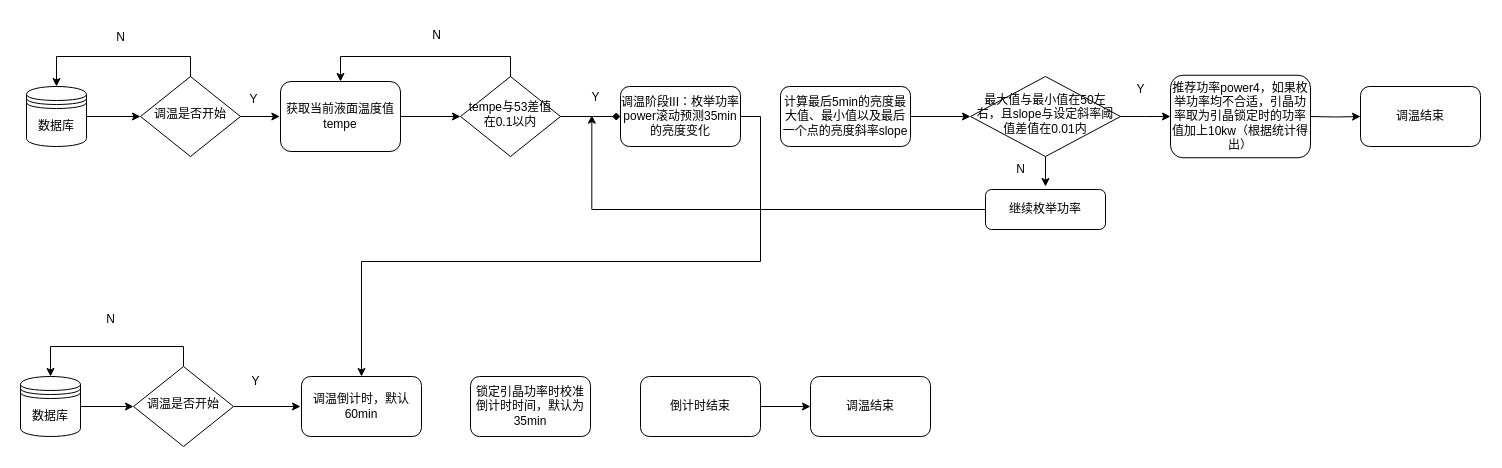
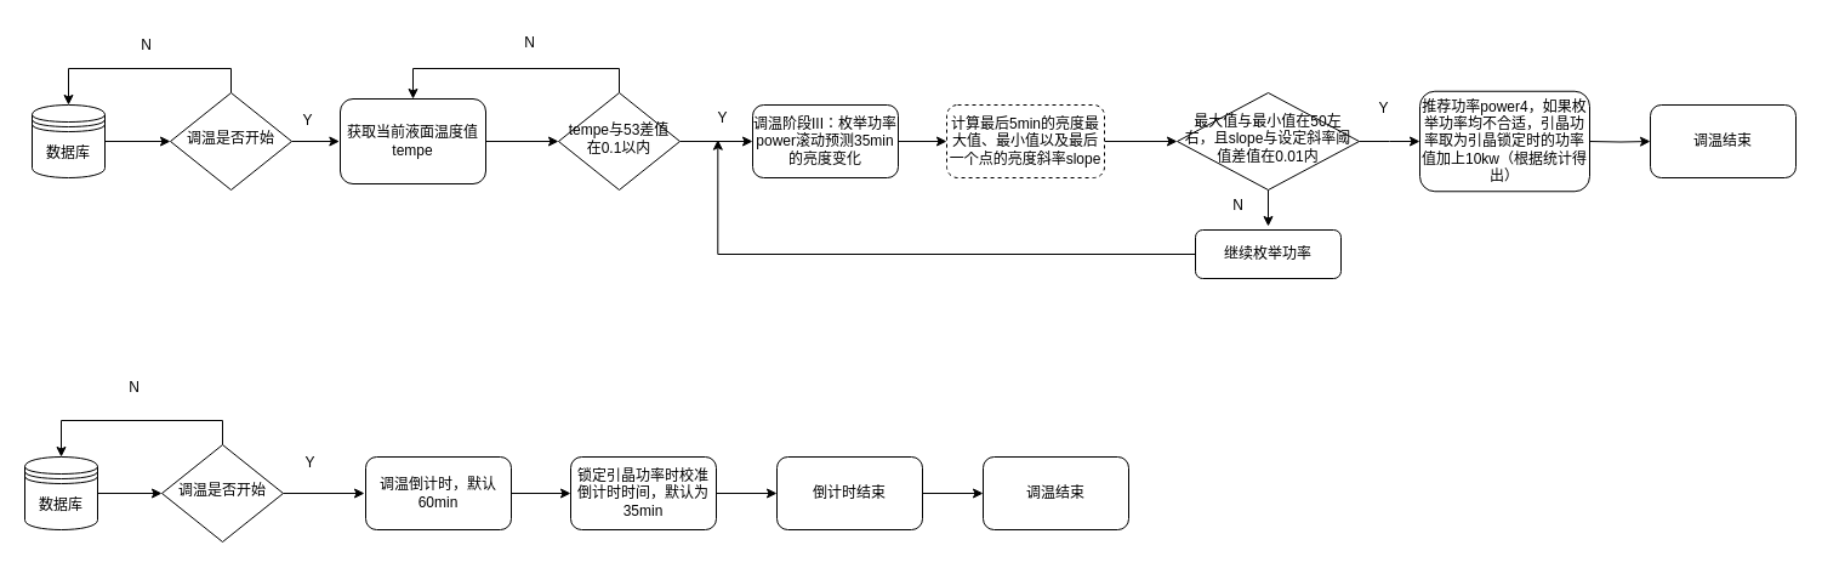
  <mxCell id="0" />
  <mxCell id="1" parent="0" />
  <mxCell id="2" style="edgeStyle=orthogonalEdgeStyle;rounded=0;orthogonalLoop=1;jettySize=auto;html=1;exitX=0.5;exitY=0;exitDx=0;exitDy=0;entryX=0.5;entryY=0;entryDx=0;entryDy=0;labelBackgroundColor=none;fontColor=default;" edge="1" parent="1" source="4" target="6"><mxGeometry relative="1" as="geometry" /></mxCell>
  <mxCell id="3" style="edgeStyle=orthogonalEdgeStyle;rounded=0;orthogonalLoop=1;jettySize=auto;html=1;exitX=1;exitY=0.5;exitDx=0;exitDy=0;labelBackgroundColor=none;fontColor=default;" edge="1" parent="1" source="4"><mxGeometry relative="1" as="geometry"><mxPoint x="279.333" y="116" as="targetPoint" /></mxGeometry></mxCell>
  <mxCell id="4" value="调温是否开始" style="rhombus;whiteSpace=wrap;html=1;shadow=0;fontFamily=Helvetica;fontSize=12;align=center;strokeWidth=1;spacing=6;spacingTop=-4;labelBackgroundColor=none;" vertex="1" parent="1"><mxGeometry x="140" y="76" width="100" height="80" as="geometry" /></mxCell>
  <mxCell id="5" style="edgeStyle=orthogonalEdgeStyle;rounded=0;orthogonalLoop=1;jettySize=auto;html=1;exitX=1;exitY=0.5;exitDx=0;exitDy=0;entryX=0;entryY=0.5;entryDx=0;entryDy=0;labelBackgroundColor=none;fontColor=default;" edge="1" parent="1" source="6" target="4"><mxGeometry relative="1" as="geometry" /></mxCell>
  <mxCell id="6" value="数据库" style="shape=datastore;whiteSpace=wrap;html=1;labelBackgroundColor=none;" vertex="1" parent="1"><mxGeometry x="26" y="86" width="60" height="60" as="geometry" /></mxCell>
  <mxCell id="7" value="N" style="text;html=1;align=center;verticalAlign=middle;resizable=0;points=[];autosize=1;strokeColor=none;fillColor=none;labelBackgroundColor=none;" vertex="1" parent="1"><mxGeometry x="106" y="24" width="27" height="26" as="geometry" /></mxCell>
  <mxCell id="8" value="Y" style="text;html=1;align=center;verticalAlign=middle;resizable=0;points=[];autosize=1;strokeColor=none;fillColor=none;labelBackgroundColor=none;" vertex="1" parent="1"><mxGeometry x="240" y="86" width="26" height="26" as="geometry" /></mxCell>
  <mxCell id="9" style="edgeStyle=orthogonalEdgeStyle;rounded=0;orthogonalLoop=1;jettySize=auto;html=1;exitX=1;exitY=0.5;exitDx=0;exitDy=0;entryX=0;entryY=0.5;entryDx=0;entryDy=0;" edge="1" parent="1" source="10" target="13"><mxGeometry relative="1" as="geometry" /></mxCell>
  <mxCell id="10" value="数据库" style="shape=datastore;whiteSpace=wrap;html=1;labelBackgroundColor=none;" vertex="1" parent="1"><mxGeometry x="20" y="376" width="60" height="60" as="geometry" /></mxCell>
  <mxCell id="11" style="edgeStyle=orthogonalEdgeStyle;rounded=0;orthogonalLoop=1;jettySize=auto;html=1;exitX=0.5;exitY=0;exitDx=0;exitDy=0;entryX=0.5;entryY=0;entryDx=0;entryDy=0;" edge="1" parent="1" source="13" target="10"><mxGeometry relative="1" as="geometry" /></mxCell>
  <mxCell id="12" style="edgeStyle=orthogonalEdgeStyle;rounded=0;orthogonalLoop=1;jettySize=auto;html=1;exitX=1;exitY=0.5;exitDx=0;exitDy=0;" edge="1" parent="1" source="13"><mxGeometry relative="1" as="geometry"><mxPoint x="300" y="406" as="targetPoint" /></mxGeometry></mxCell>
  <mxCell id="13" value="调温是否开始" style="rhombus;whiteSpace=wrap;html=1;shadow=0;fontFamily=Helvetica;fontSize=12;align=center;strokeWidth=1;spacing=6;spacingTop=-4;labelBackgroundColor=none;" vertex="1" parent="1"><mxGeometry x="133" y="366" width="100" height="80" as="geometry" /></mxCell>
  <mxCell id="14" value="N" style="text;html=1;align=center;verticalAlign=middle;resizable=0;points=[];autosize=1;strokeColor=none;fillColor=none;" vertex="1" parent="1"><mxGeometry x="95" y="304" width="30" height="30" as="geometry" /></mxCell>
  <mxCell id="15" value="Y" style="text;html=1;align=center;verticalAlign=middle;resizable=0;points=[];autosize=1;strokeColor=none;fillColor=none;" vertex="1" parent="1"><mxGeometry x="240" y="366" width="30" height="30" as="geometry" /></mxCell>
+ <mxCell id="16" style="edgeStyle=orthogonalEdgeStyle;rounded=0;orthogonalLoop=1;jettySize=auto;html=1;exitX=1;exitY=0.5;exitDx=0;exitDy=0;entryX=0;entryY=0.5;entryDx=0;entryDy=0;" edge="1" parent="1" source="17" target="19"><mxGeometry relative="1" as="geometry" /></mxCell>
  <mxCell id="17" value="调温倒计时，默认60min" style="rounded=1;whiteSpace=wrap;html=1;fontSize=12;glass=0;strokeWidth=1;shadow=0;labelBackgroundColor=none;" vertex="1" parent="1"><mxGeometry x="301" y="376" width="120" height="60" as="geometry" /></mxCell>
+ <mxCell id="18" style="edgeStyle=orthogonalEdgeStyle;rounded=0;orthogonalLoop=1;jettySize=auto;html=1;exitX=1;exitY=0.5;exitDx=0;exitDy=0;entryX=0;entryY=0.5;entryDx=0;entryDy=0;" edge="1" parent="1" source="19" target="21"><mxGeometry relative="1" as="geometry" /></mxCell>
  <mxCell id="19" value="锁定引晶功率时校准倒计时时间，默认为35min" style="rounded=1;whiteSpace=wrap;html=1;fontSize=12;glass=0;strokeWidth=1;shadow=0;labelBackgroundColor=none;" vertex="1" parent="1"><mxGeometry x="470" y="376" width="120" height="60" as="geometry" /></mxCell>
  <mxCell id="20" style="edgeStyle=orthogonalEdgeStyle;rounded=0;orthogonalLoop=1;jettySize=auto;html=1;exitX=1;exitY=0.5;exitDx=0;exitDy=0;entryX=0;entryY=0.5;entryDx=0;entryDy=0;" edge="1" parent="1" source="21" target="22"><mxGeometry relative="1" as="geometry" /></mxCell>
  <mxCell id="21" value="倒计时结束" style="rounded=1;whiteSpace=wrap;html=1;fontSize=12;glass=0;strokeWidth=1;shadow=0;labelBackgroundColor=none;" vertex="1" parent="1"><mxGeometry x="640" y="376" width="120" height="60" as="geometry" /></mxCell>
  <mxCell id="22" value="调温结束" style="rounded=1;whiteSpace=wrap;html=1;fontSize=12;glass=0;strokeWidth=1;shadow=0;labelBackgroundColor=none;" vertex="1" parent="1"><mxGeometry x="810" y="376" width="120" height="60" as="geometry" /></mxCell>
- <mxCell id="23" style="edgeStyle=orthogonalEdgeStyle;rounded=0;orthogonalLoop=1;jettySize=auto;html=1;exitX=1;exitY=0.5;exitDx=0;exitDy=0;entryX=0;entryY=0.5;entryDx=0;entryDy=0;labelBackgroundColor=none;fontColor=default;endArrow=diamond;" edge="1" parent="1" source="25" target="28"><mxGeometry relative="1" as="geometry" /></mxCell>
+ <mxCell id="23" style="edgeStyle=orthogonalEdgeStyle;rounded=0;orthogonalLoop=1;jettySize=auto;html=1;exitX=1;exitY=0.5;exitDx=0;exitDy=0;entryX=0;entryY=0.5;entryDx=0;entryDy=0;labelBackgroundColor=none;fontColor=default;" edge="1" parent="1" source="25" target="28"><mxGeometry relative="1" as="geometry" /></mxCell>
  <mxCell id="24" style="edgeStyle=orthogonalEdgeStyle;rounded=0;orthogonalLoop=1;jettySize=auto;html=1;exitX=0.5;exitY=0;exitDx=0;exitDy=0;entryX=0.5;entryY=0;entryDx=0;entryDy=0;" edge="1" parent="1" source="25" target="40"><mxGeometry relative="1" as="geometry" /></mxCell>
  <mxCell id="25" value="tempe与53差值在0.1以内" style="rhombus;whiteSpace=wrap;html=1;shadow=0;fontFamily=Helvetica;fontSize=12;align=center;strokeWidth=1;spacing=6;spacingTop=-4;labelBackgroundColor=none;" vertex="1" parent="1"><mxGeometry x="460" y="76" width="100" height="80" as="geometry" /></mxCell>
  <mxCell id="26" value="N" style="text;html=1;align=center;verticalAlign=middle;resizable=0;points=[];autosize=1;strokeColor=none;fillColor=none;labelBackgroundColor=none;" vertex="1" parent="1"><mxGeometry x="421" y="20" width="30" height="30" as="geometry" /></mxCell>
- <mxCell id="27" style="edgeStyle=orthogonalEdgeStyle;rounded=0;orthogonalLoop=1;jettySize=auto;html=1;exitX=1;exitY=0.5;exitDx=0;exitDy=0;" edge="1" parent="1" source="28" target="17"><mxGeometry relative="1" as="geometry" /></mxCell>
+ <mxCell id="27" style="edgeStyle=orthogonalEdgeStyle;rounded=0;orthogonalLoop=1;jettySize=auto;html=1;exitX=1;exitY=0.5;exitDx=0;exitDy=0;entryX=0;entryY=0.5;entryDx=0;entryDy=0;" edge="1" parent="1" source="28" target="31"><mxGeometry relative="1" as="geometry" /></mxCell>
  <mxCell id="28" value="调温阶段III：枚举功率power滚动预测35min的亮度变化" style="rounded=1;whiteSpace=wrap;html=1;fontSize=12;glass=0;strokeWidth=1;shadow=0;labelBackgroundColor=none;" vertex="1" parent="1"><mxGeometry x="620" y="86" width="120" height="60" as="geometry" /></mxCell>
  <mxCell id="29" value="Y" style="text;html=1;align=center;verticalAlign=middle;resizable=0;points=[];autosize=1;strokeColor=none;fillColor=none;labelBackgroundColor=none;" vertex="1" parent="1"><mxGeometry x="580" y="82" width="30" height="30" as="geometry" /></mxCell>
  <mxCell id="30" style="edgeStyle=orthogonalEdgeStyle;rounded=0;orthogonalLoop=1;jettySize=auto;html=1;exitX=1;exitY=0.5;exitDx=0;exitDy=0;" edge="1" parent="1" source="31" target="34"><mxGeometry relative="1" as="geometry" /></mxCell>
- <mxCell id="31" value="计算最后5min的亮度最大值、最小值以及最后一个点的亮度斜率slope" style="rounded=1;whiteSpace=wrap;html=1;fontSize=12;glass=0;strokeWidth=1;shadow=0;labelBackgroundColor=none;" vertex="1" parent="1"><mxGeometry x="780" y="86" width="130" height="60" as="geometry" /></mxCell>
+ <mxCell id="31" value="计算最后5min的亮度最大值、最小值以及最后一个点的亮度斜率slope" style="rounded=1;whiteSpace=wrap;html=1;fontSize=12;glass=0;strokeWidth=1;shadow=0;labelBackgroundColor=none;dashed=1;" vertex="1" parent="1"><mxGeometry x="780" y="86" width="130" height="60" as="geometry" /></mxCell>
  <mxCell id="32" style="edgeStyle=orthogonalEdgeStyle;rounded=0;orthogonalLoop=1;jettySize=auto;html=1;exitX=1;exitY=0.5;exitDx=0;exitDy=0;" edge="1" parent="1" source="34"><mxGeometry relative="1" as="geometry"><mxPoint x="1170" y="116" as="targetPoint" /></mxGeometry></mxCell>
  <mxCell id="33" style="edgeStyle=orthogonalEdgeStyle;rounded=0;orthogonalLoop=1;jettySize=auto;html=1;exitX=0.5;exitY=1;exitDx=0;exitDy=0;" edge="1" parent="1" source="34"><mxGeometry relative="1" as="geometry"><mxPoint x="1045" y="186" as="targetPoint" /><Array as="points"><mxPoint x="1045" y="186" /><mxPoint x="1045" y="186" /></Array></mxGeometry></mxCell>
  <mxCell id="34" value="最大值与最小值在50左右，且slope与设定斜率阈值差值在0.01内" style="rhombus;whiteSpace=wrap;html=1;shadow=0;fontFamily=Helvetica;fontSize=12;align=center;strokeWidth=1;spacing=6;spacingTop=-4;labelBackgroundColor=none;" vertex="1" parent="1"><mxGeometry x="970" y="76" width="150" height="80" as="geometry" /></mxCell>
  <mxCell id="35" style="edgeStyle=orthogonalEdgeStyle;rounded=0;orthogonalLoop=1;jettySize=auto;html=1;exitX=1;exitY=0.5;exitDx=0;exitDy=0;entryX=0;entryY=0.5;entryDx=0;entryDy=0;" edge="1" parent="1" target="36"><mxGeometry relative="1" as="geometry"><mxPoint x="1310" y="116" as="sourcePoint" /></mxGeometry></mxCell>
  <mxCell id="36" value="调温结束" style="rounded=1;whiteSpace=wrap;html=1;fontSize=12;glass=0;strokeWidth=1;shadow=0;labelBackgroundColor=none;" vertex="1" parent="1"><mxGeometry x="1360" y="86" width="120" height="60" as="geometry" /></mxCell>
  <mxCell id="37" value="继续枚举功率" style="rounded=1;whiteSpace=wrap;html=1;fontSize=12;glass=0;strokeWidth=1;shadow=0;labelBackgroundColor=none;" vertex="1" parent="1"><mxGeometry x="985" y="189" width="120" height="40" as="geometry" /></mxCell>
  <mxCell id="38" style="edgeStyle=orthogonalEdgeStyle;rounded=0;orthogonalLoop=1;jettySize=auto;html=1;exitX=0;exitY=0.5;exitDx=0;exitDy=0;entryX=0.378;entryY=1.089;entryDx=0;entryDy=0;entryPerimeter=0;" edge="1" parent="1" source="37" target="29"><mxGeometry relative="1" as="geometry" /></mxCell>
  <mxCell id="39" style="edgeStyle=orthogonalEdgeStyle;rounded=0;orthogonalLoop=1;jettySize=auto;html=1;exitX=1;exitY=0.5;exitDx=0;exitDy=0;entryX=0;entryY=0.5;entryDx=0;entryDy=0;" edge="1" parent="1" source="40" target="25"><mxGeometry relative="1" as="geometry" /></mxCell>
  <mxCell id="40" value="获取当前液面温度值tempe" style="rounded=1;whiteSpace=wrap;html=1;fontSize=12;glass=0;strokeWidth=1;shadow=0;labelBackgroundColor=none;" vertex="1" parent="1"><mxGeometry x="280" y="81" width="120" height="70" as="geometry" /></mxCell>
  <mxCell id="41" value="Y" style="text;html=1;align=center;verticalAlign=middle;resizable=0;points=[];autosize=1;strokeColor=none;fillColor=none;" vertex="1" parent="1"><mxGeometry x="1125" y="74" width="30" height="30" as="geometry" /></mxCell>
  <mxCell id="42" value="N" style="text;html=1;align=center;verticalAlign=middle;resizable=0;points=[];autosize=1;strokeColor=none;fillColor=none;" vertex="1" parent="1"><mxGeometry x="1005" y="154" width="30" height="30" as="geometry" /></mxCell>
  <mxCell id="43" value="推荐功率power4，如果枚举功率均不合适，引晶功率取为引晶锁定时的功率值加上10kw（根据统计得出）" style="rounded=1;whiteSpace=wrap;html=1;fontSize=12;glass=0;strokeWidth=1;shadow=0;labelBackgroundColor=none;" vertex="1" parent="1"><mxGeometry x="1170" y="74.75" width="140" height="82.5" as="geometry" /></mxCell>
